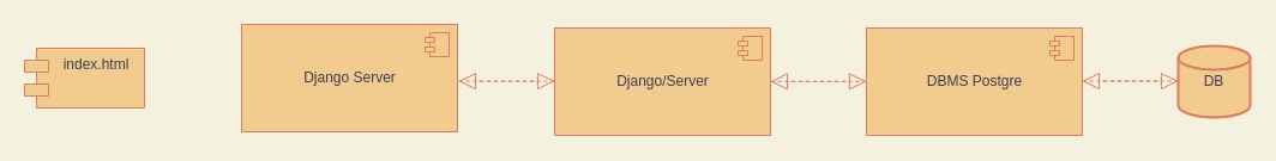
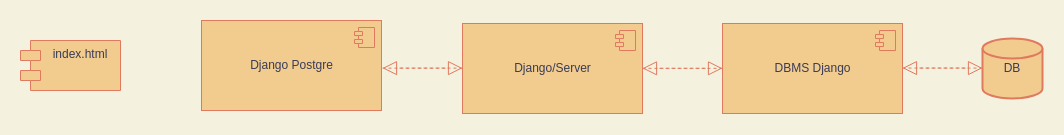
  <mxCell id="0" />
  <mxCell id="1" parent="0" />
  <mxCell id="2" value="index.html" style="shape=module;align=left;spacingLeft=20;align=center;verticalAlign=top;fillColor=#F2CC8F;strokeColor=#E07A5F;fontColor=#393C56;" parent="1" vertex="1"><mxGeometry x="20" y="40" width="100" height="50" as="geometry" /></mxCell>
- <mxCell id="3" value="Django Server" style="html=1;dropTarget=0;fillColor=#F2CC8F;strokeColor=#E07A5F;fontColor=#393C56;" vertex="1" parent="1"><mxGeometry x="201" y="20" width="180" height="90" as="geometry" /></mxCell>
+ <mxCell id="3" value="Django Postgre" style="html=1;dropTarget=0;fillColor=#F2CC8F;strokeColor=#E07A5F;fontColor=#393C56;" vertex="1" parent="1"><mxGeometry x="201" y="20" width="180" height="90" as="geometry" /></mxCell>
  <mxCell id="4" value="" style="shape=module;jettyWidth=8;jettyHeight=4;fillColor=#F2CC8F;strokeColor=#E07A5F;fontColor=#393C56;" vertex="1" parent="3"><mxGeometry x="1" width="20" height="20" relative="1" as="geometry"><mxPoint x="-27" y="7" as="offset" /></mxGeometry></mxCell>
  <mxCell id="5" value="Django/Server" style="html=1;dropTarget=0;fillColor=#F2CC8F;strokeColor=#E07A5F;fontColor=#393C56;" vertex="1" parent="1"><mxGeometry x="462" y="23" width="180" height="90" as="geometry" /></mxCell>
  <mxCell id="6" value="" style="shape=module;jettyWidth=8;jettyHeight=4;fillColor=#F2CC8F;strokeColor=#E07A5F;fontColor=#393C56;" vertex="1" parent="5"><mxGeometry x="1" width="20" height="20" relative="1" as="geometry"><mxPoint x="-27" y="7" as="offset" /></mxGeometry></mxCell>
- <mxCell id="7" value="DBMS Postgre" style="html=1;dropTarget=0;fillColor=#F2CC8F;strokeColor=#E07A5F;fontColor=#393C56;" vertex="1" parent="1"><mxGeometry x="722" y="23" width="180" height="90" as="geometry" /></mxCell>
+ <mxCell id="7" value="DBMS Django" style="html=1;dropTarget=0;fillColor=#F2CC8F;strokeColor=#E07A5F;fontColor=#393C56;" vertex="1" parent="1"><mxGeometry x="722" y="23" width="180" height="90" as="geometry" /></mxCell>
  <mxCell id="8" value="" style="shape=module;jettyWidth=8;jettyHeight=4;fillColor=#F2CC8F;strokeColor=#E07A5F;fontColor=#393C56;" vertex="1" parent="7"><mxGeometry x="1" width="20" height="20" relative="1" as="geometry"><mxPoint x="-27" y="7" as="offset" /></mxGeometry></mxCell>
  <mxCell id="9" value="DB" style="strokeWidth=2;html=1;shape=mxgraph.flowchart.database;whiteSpace=wrap;fillColor=#F2CC8F;strokeColor=#E07A5F;fontColor=#393C56;" vertex="1" parent="1"><mxGeometry x="982" y="38" width="60" height="60" as="geometry" /></mxCell>
  <mxCell id="10" value="" style="endArrow=block;dashed=1;endFill=0;endSize=12;html=1;rounded=0;entryX=1;entryY=0.5;entryDx=0;entryDy=0;labelBackgroundColor=#F4F1DE;strokeColor=#E07A5F;fontColor=#393C56;" edge="1" parent="1" target="2"><mxGeometry width="160" relative="1" as="geometry"><mxPoint x="120" y="65" as="sourcePoint" /><mxPoint x="-58" y="173" as="targetPoint" /></mxGeometry></mxCell>
  <mxCell id="11" value="" style="endArrow=block;dashed=1;endFill=0;endSize=12;html=1;rounded=0;entryX=0;entryY=0.5;entryDx=0;entryDy=0;exitX=1;exitY=0.5;exitDx=0;exitDy=0;labelBackgroundColor=#F4F1DE;strokeColor=#E07A5F;fontColor=#393C56;" edge="1" parent="1"><mxGeometry width="160" relative="1" as="geometry"><mxPoint x="382" y="67.63" as="sourcePoint" /><mxPoint x="462" y="67.63" as="targetPoint" /></mxGeometry></mxCell>
  <mxCell id="12" value="" style="endArrow=block;dashed=1;endFill=0;endSize=12;html=1;rounded=0;entryX=1;entryY=0.5;entryDx=0;entryDy=0;labelBackgroundColor=#F4F1DE;strokeColor=#E07A5F;fontColor=#393C56;" edge="1" parent="1"><mxGeometry width="160" relative="1" as="geometry"><mxPoint x="462" y="67.63" as="sourcePoint" /><mxPoint x="382" y="67.63" as="targetPoint" /></mxGeometry></mxCell>
  <mxCell id="13" value="" style="endArrow=block;dashed=1;endFill=0;endSize=12;html=1;rounded=0;entryX=0;entryY=0.5;entryDx=0;entryDy=0;exitX=1;exitY=0.5;exitDx=0;exitDy=0;labelBackgroundColor=#F4F1DE;strokeColor=#E07A5F;fontColor=#393C56;" edge="1" parent="1"><mxGeometry width="160" relative="1" as="geometry"><mxPoint x="642" y="67.82" as="sourcePoint" /><mxPoint x="722" y="67.82" as="targetPoint" /></mxGeometry></mxCell>
  <mxCell id="14" value="" style="endArrow=block;dashed=1;endFill=0;endSize=12;html=1;rounded=0;entryX=1;entryY=0.5;entryDx=0;entryDy=0;labelBackgroundColor=#F4F1DE;strokeColor=#E07A5F;fontColor=#393C56;" edge="1" parent="1"><mxGeometry width="160" relative="1" as="geometry"><mxPoint x="722" y="67.82" as="sourcePoint" /><mxPoint x="642" y="67.82" as="targetPoint" /></mxGeometry></mxCell>
  <mxCell id="15" value="" style="endArrow=block;dashed=1;endFill=0;endSize=12;html=1;rounded=0;entryX=0;entryY=0.5;entryDx=0;entryDy=0;exitX=1;exitY=0.5;exitDx=0;exitDy=0;labelBackgroundColor=#F4F1DE;strokeColor=#E07A5F;fontColor=#393C56;" edge="1" parent="1"><mxGeometry width="160" relative="1" as="geometry"><mxPoint x="902" y="67.57" as="sourcePoint" /><mxPoint x="982" y="67.57" as="targetPoint" /></mxGeometry></mxCell>
  <mxCell id="16" value="" style="endArrow=block;dashed=1;endFill=0;endSize=12;html=1;rounded=0;entryX=1;entryY=0.5;entryDx=0;entryDy=0;labelBackgroundColor=#F4F1DE;strokeColor=#E07A5F;fontColor=#393C56;" edge="1" parent="1"><mxGeometry width="160" relative="1" as="geometry"><mxPoint x="982" y="67.57" as="sourcePoint" /><mxPoint x="902" y="67.57" as="targetPoint" /></mxGeometry></mxCell>
